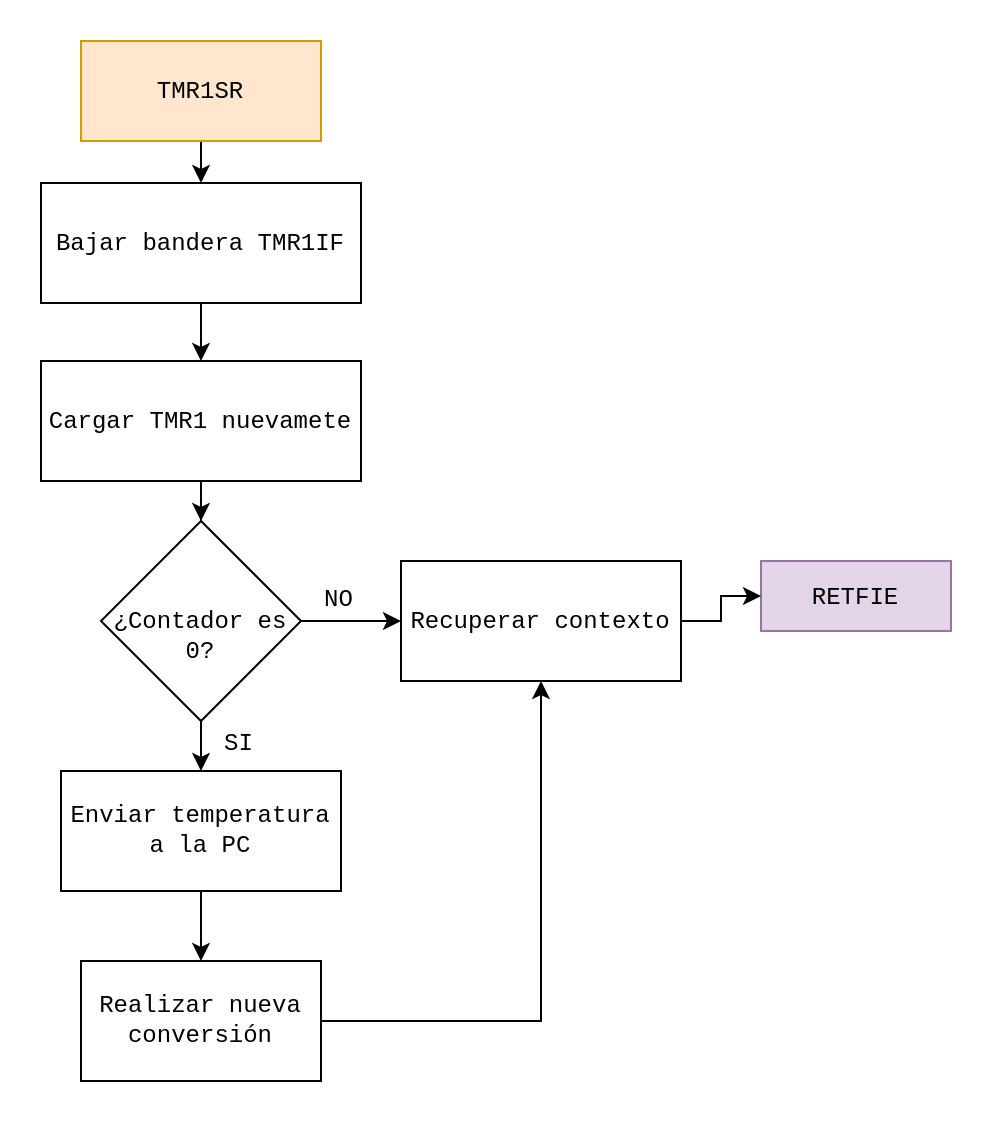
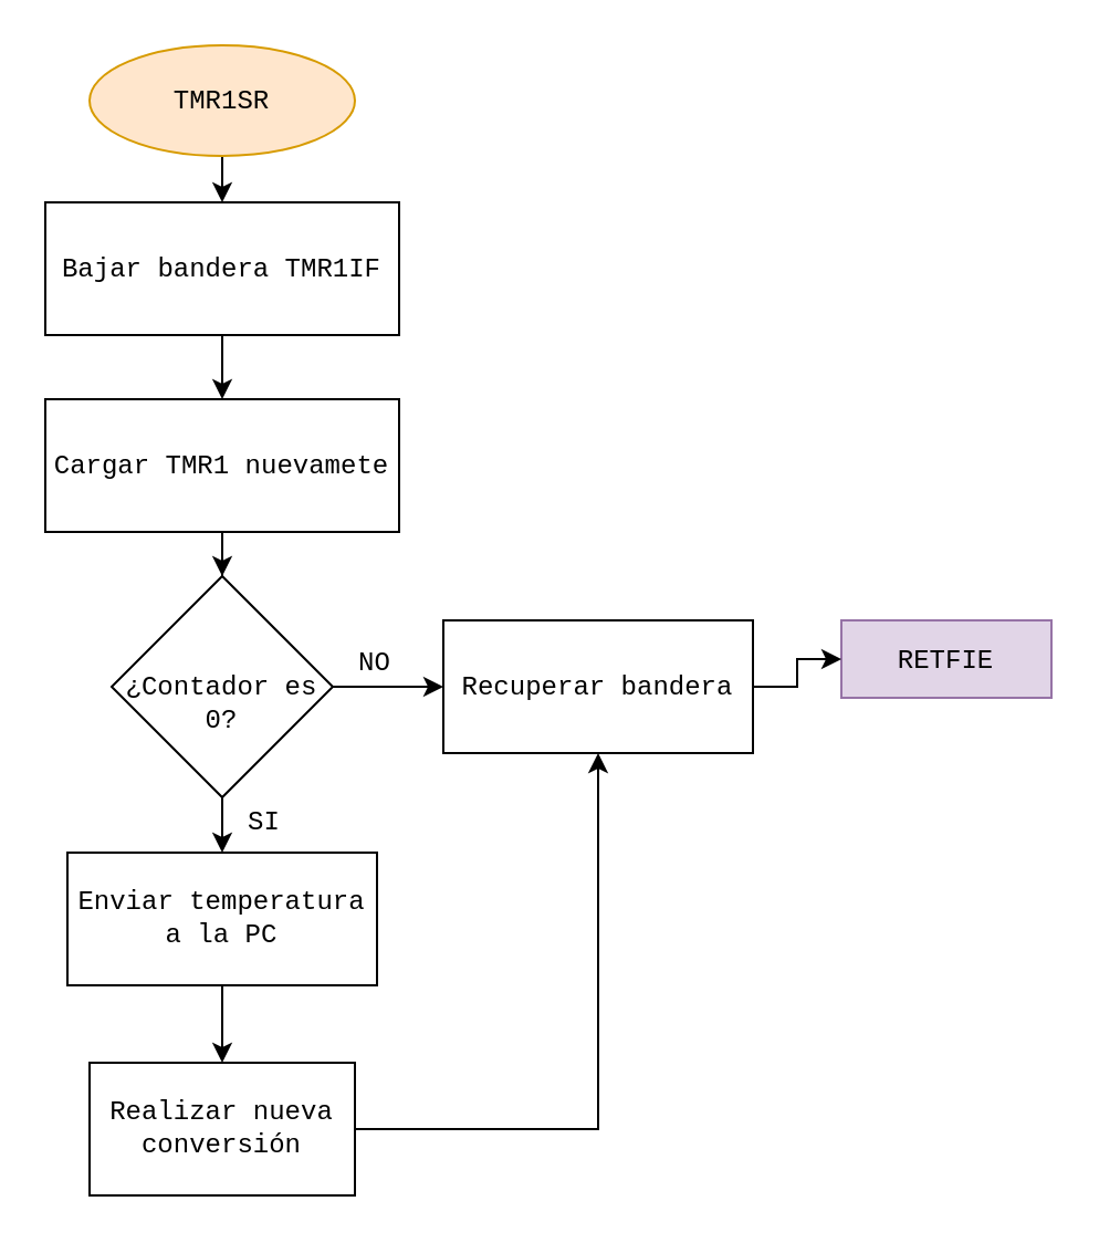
  <mxCell id="0" />
  <mxCell id="1" parent="0" />
  <mxCell id="2" style="edgeStyle=orthogonalEdgeStyle;rounded=0;orthogonalLoop=1;jettySize=auto;html=1;entryX=0.5;entryY=0;entryDx=0;entryDy=0;fontFamily=Courier New;" parent="1" source="3" target="5" edge="1"><mxGeometry relative="1" as="geometry" /></mxCell>
- <mxCell id="3" value="&lt;font face=&quot;Courier New&quot;&gt;TMR1SR&lt;/font&gt;" style="whiteSpace=wrap;html=1;fillColor=#ffe6cc;strokeColor=#d79b00;rounded=0;" parent="1" vertex="1"><mxGeometry x="40" y="20" width="120" height="50" as="geometry" /></mxCell>
+ <mxCell id="3" value="&lt;font face=&quot;Courier New&quot;&gt;TMR1SR&lt;/font&gt;" style="ellipse;whiteSpace=wrap;html=1;fillColor=#ffe6cc;strokeColor=#d79b00;" parent="1" vertex="1"><mxGeometry x="40" y="20" width="120" height="50" as="geometry" /></mxCell>
  <mxCell id="4" style="edgeStyle=orthogonalEdgeStyle;rounded=0;orthogonalLoop=1;jettySize=auto;html=1;entryX=0.5;entryY=0;entryDx=0;entryDy=0;fontFamily=Courier New;" parent="1" source="5" target="7" edge="1"><mxGeometry relative="1" as="geometry" /></mxCell>
  <mxCell id="5" value="&lt;font face=&quot;Courier New&quot;&gt;Bajar bandera TMR1IF&lt;/font&gt;" style="rounded=0;whiteSpace=wrap;html=1;" parent="1" vertex="1"><mxGeometry x="20" y="91" width="160" height="60" as="geometry" /></mxCell>
  <mxCell id="6" style="edgeStyle=orthogonalEdgeStyle;rounded=0;orthogonalLoop=1;jettySize=auto;html=1;entryX=0.5;entryY=0;entryDx=0;entryDy=0;fontFamily=Courier New;" parent="1" source="7" target="10" edge="1"><mxGeometry relative="1" as="geometry" /></mxCell>
  <mxCell id="7" value="&lt;font face=&quot;Courier New&quot;&gt;Cargar TMR1 nuevamete&lt;/font&gt;" style="rounded=0;whiteSpace=wrap;html=1;" parent="1" vertex="1"><mxGeometry x="20" y="180" width="160" height="60" as="geometry" /></mxCell>
  <mxCell id="8" style="edgeStyle=orthogonalEdgeStyle;rounded=0;orthogonalLoop=1;jettySize=auto;html=1;fontFamily=Courier New;" parent="1" source="10" target="12" edge="1"><mxGeometry relative="1" as="geometry" /></mxCell>
  <mxCell id="9" style="edgeStyle=orthogonalEdgeStyle;rounded=0;orthogonalLoop=1;jettySize=auto;html=1;entryX=0;entryY=0.5;entryDx=0;entryDy=0;fontFamily=Courier New;" parent="1" source="10" target="15" edge="1"><mxGeometry relative="1" as="geometry" /></mxCell>
  <mxCell id="10" value="&lt;font face=&quot;Courier New&quot;&gt;&lt;br&gt;¿Contador es 0?&lt;/font&gt;" style="rhombus;whiteSpace=wrap;html=1;" parent="1" vertex="1"><mxGeometry x="50" y="260" width="100" height="100" as="geometry" /></mxCell>
  <mxCell id="11" style="edgeStyle=orthogonalEdgeStyle;rounded=0;orthogonalLoop=1;jettySize=auto;html=1;entryX=0.5;entryY=0;entryDx=0;entryDy=0;fontFamily=Courier New;" parent="1" source="12" target="17" edge="1"><mxGeometry relative="1" as="geometry" /></mxCell>
  <mxCell id="12" value="Enviar temperatura a la PC&lt;br&gt;" style="rounded=0;whiteSpace=wrap;html=1;fontFamily=Courier New;" parent="1" vertex="1"><mxGeometry x="30" y="385" width="140" height="60" as="geometry" /></mxCell>
  <mxCell id="13" value="&lt;font face=&quot;Courier New&quot;&gt;RETFIE&lt;br&gt;&lt;/font&gt;" style="rounded=0;whiteSpace=wrap;html=1;fillColor=#e1d5e7;strokeColor=#9673a6;" parent="1" vertex="1"><mxGeometry x="380" y="280" width="95" height="35" as="geometry" /></mxCell>
  <mxCell id="14" style="edgeStyle=orthogonalEdgeStyle;rounded=0;orthogonalLoop=1;jettySize=auto;html=1;entryX=0;entryY=0.5;entryDx=0;entryDy=0;fontFamily=Courier New;" parent="1" source="15" target="13" edge="1"><mxGeometry relative="1" as="geometry" /></mxCell>
- <mxCell id="15" value="&lt;font face=&quot;Courier New&quot;&gt;Recuperar contexto&lt;/font&gt;" style="rounded=0;whiteSpace=wrap;html=1;" parent="1" vertex="1"><mxGeometry x="200" y="280" width="140" height="60" as="geometry" /></mxCell>
+ <mxCell id="15" value="&lt;font face=&quot;Courier New&quot;&gt;Recuperar bandera&lt;/font&gt;" style="rounded=0;whiteSpace=wrap;html=1;" parent="1" vertex="1"><mxGeometry x="200" y="280" width="140" height="60" as="geometry" /></mxCell>
  <mxCell id="16" style="edgeStyle=orthogonalEdgeStyle;rounded=0;orthogonalLoop=1;jettySize=auto;html=1;entryX=0.5;entryY=1;entryDx=0;entryDy=0;" edge="1" parent="1" source="17" target="15"><mxGeometry relative="1" as="geometry" /></mxCell>
  <mxCell id="17" value="Realizar nueva conversión" style="rounded=0;whiteSpace=wrap;html=1;fontFamily=Courier New;" parent="1" vertex="1"><mxGeometry x="40" y="480" width="120" height="60" as="geometry" /></mxCell>
  <mxCell id="18" value="NO" style="text;html=1;resizable=0;points=[];autosize=1;align=left;verticalAlign=top;spacingTop=-4;fontFamily=Courier New;" parent="1" vertex="1"><mxGeometry x="160" y="290" width="30" height="20" as="geometry" /></mxCell>
  <mxCell id="19" value="SI" style="text;html=1;resizable=0;points=[];autosize=1;align=left;verticalAlign=top;spacingTop=-4;fontFamily=Courier New;" parent="1" vertex="1"><mxGeometry x="110" y="362" width="30" height="20" as="geometry" /></mxCell>
